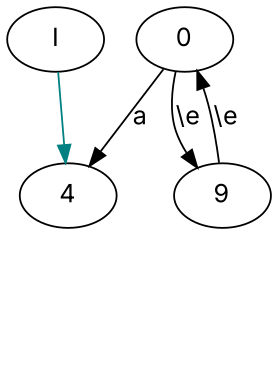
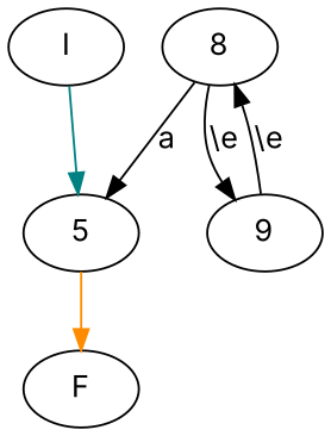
  digraph {
    fontname=Inter
    vcsn_context="lal(ab), b"
    node [fontname=Inter]
    edge [color=black fontname=Inter]
    I
-   4
+   4 [label=5]
    n3 [label=9]
-   0
+   0 [label=8]
+   F
    I -> 4 [color=teal]
+   4 -> F [color=darkorange]
    n3 -> 0 [label="\\e"]
    0 -> 4 [label=a]
    0 -> n3 [label="\\e"]
  }
